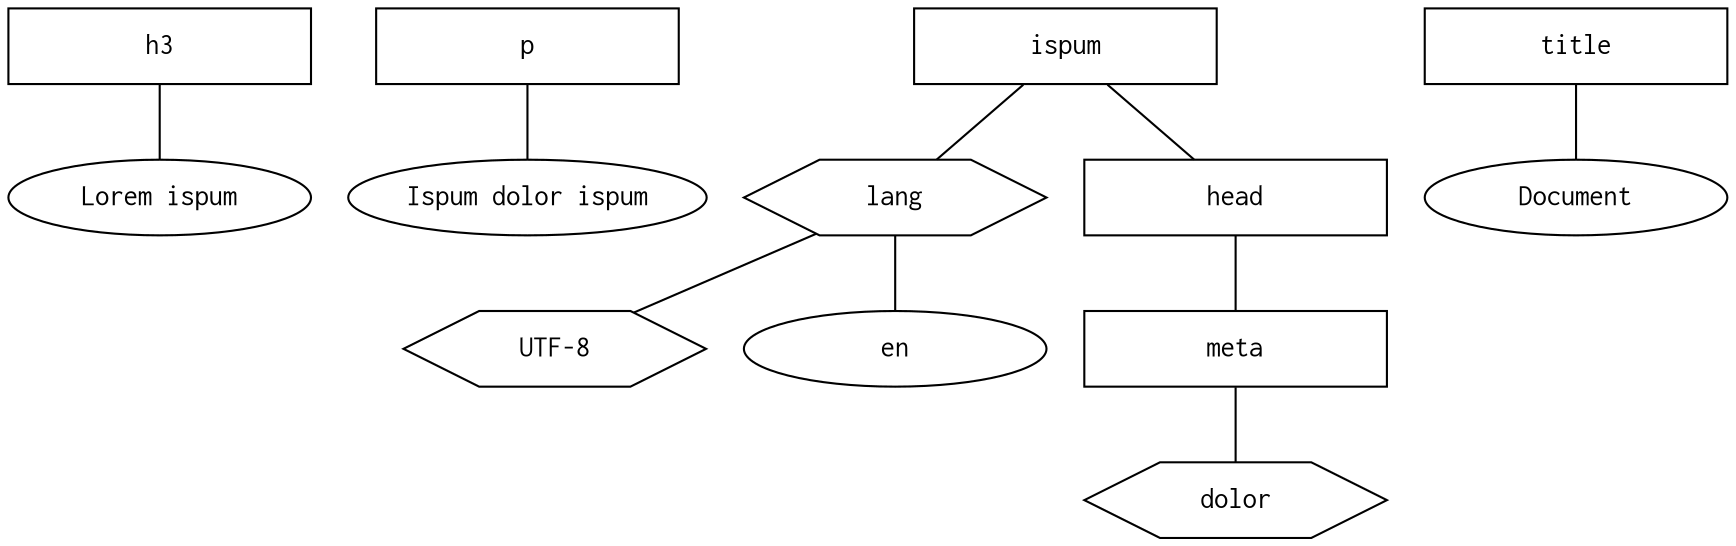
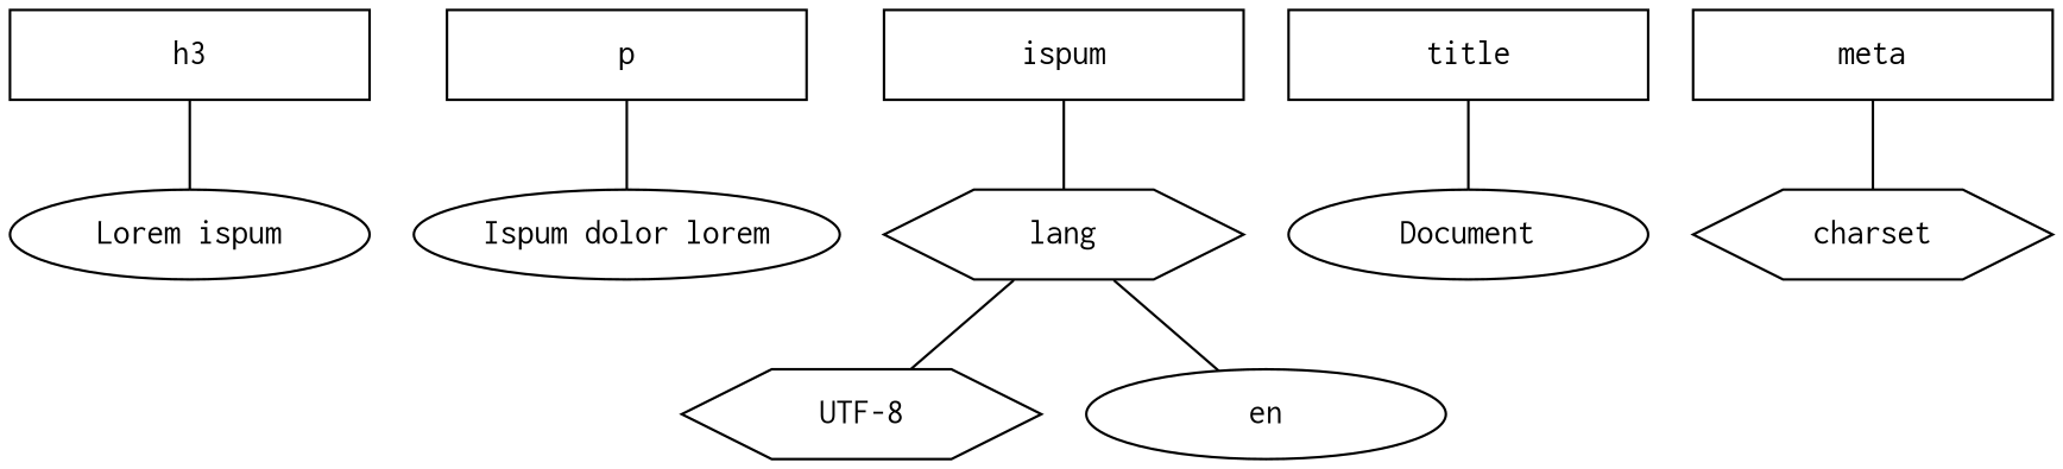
  graph {
    concentrate=true
    node [fontname=Courier shape=box]
    "Lorem ispum" [shape=ellipse width=2]
-   "Ispum dolor lorem" [shape=ellipse width=2 label="Ispum dolor ispum"]
+   "Ispum dolor lorem" [shape=ellipse width=2]
    "UTF-8" [shape=hexagon width=2]
    Document [shape=ellipse width=2]
    en [shape=ellipse width=2]
    lang [shape=hexagon width=2]
-   charset [shape=hexagon width=2 label=dolor]
+   charset [shape=hexagon width=2]
    n8 [label=ispum width=2]
-   head [width=2]
    meta [width=2]
    title [width=2]
    n12 [label=h3 width=2]
    p [width=2]
    lang -- "UTF-8"
    lang -- en
    n8 -- lang
-   n8 -- head
-   head -- meta
    meta -- charset
    title -- Document
    n12 -- "Lorem ispum"
    p -- "Ispum dolor lorem"
  }
